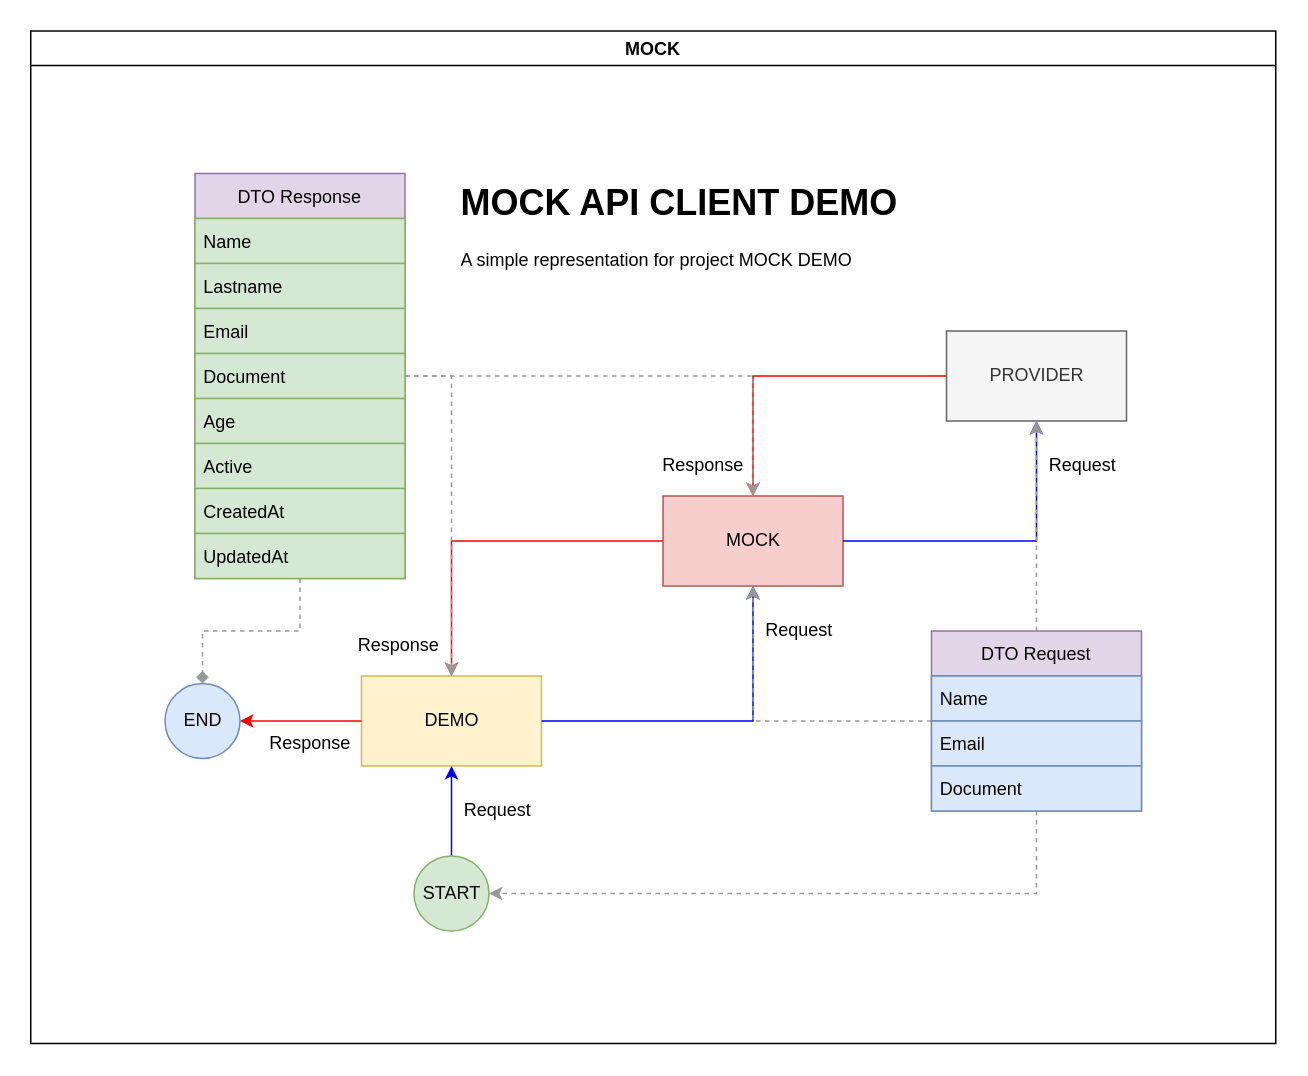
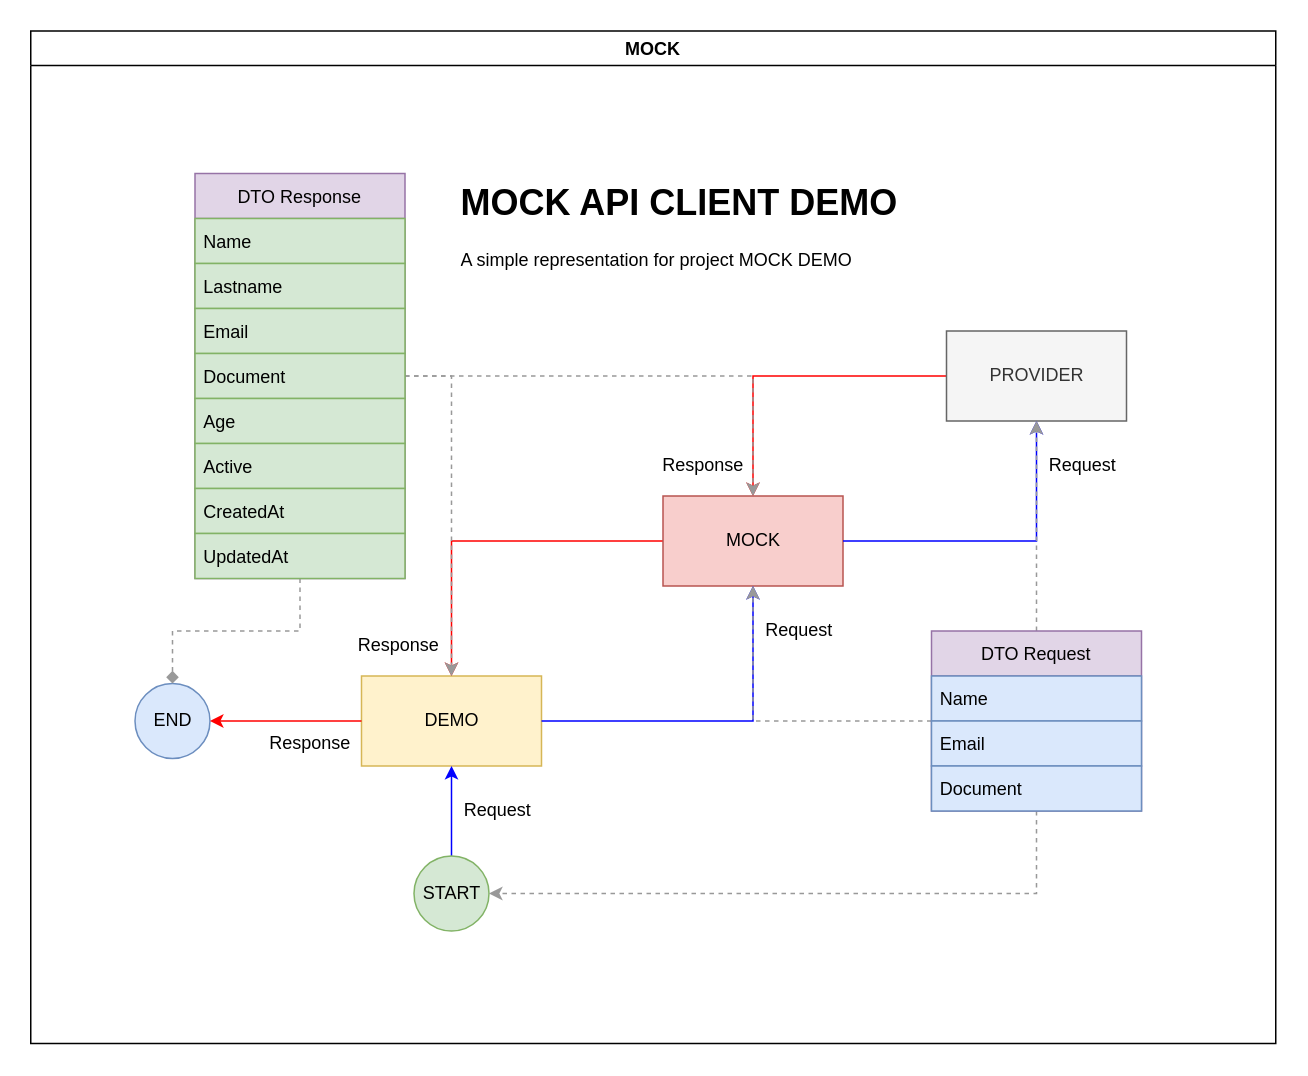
  <mxCell id="0" />
  <mxCell id="1" parent="0" />
  <mxCell id="2" value="MOCK" style="swimlane;" vertex="1" parent="1"><mxGeometry x="20" y="20" width="830" height="675" as="geometry" /></mxCell>
  <mxCell id="3" value="DEMO" style="rounded=0;whiteSpace=wrap;html=1;fillColor=#fff2cc;strokeColor=#d6b656;" vertex="1" parent="2"><mxGeometry x="220.5" y="430" width="120" height="60" as="geometry" /></mxCell>
  <mxCell id="4" style="edgeStyle=orthogonalEdgeStyle;rounded=0;orthogonalLoop=1;jettySize=auto;html=1;strokeColor=#FF0000;" edge="1" parent="2" source="5" target="3"><mxGeometry relative="1" as="geometry" /></mxCell>
  <mxCell id="5" value="MOCK" style="rounded=0;whiteSpace=wrap;html=1;fillColor=#f8cecc;strokeColor=#b85450;" vertex="1" parent="2"><mxGeometry x="421.5" y="310" width="120" height="60" as="geometry" /></mxCell>
  <mxCell id="6" value="" style="edgeStyle=orthogonalEdgeStyle;rounded=0;orthogonalLoop=1;jettySize=auto;html=1;strokeColor=#0000FF;" edge="1" parent="2" source="3" target="5"><mxGeometry relative="1" as="geometry" /></mxCell>
  <mxCell id="7" style="edgeStyle=orthogonalEdgeStyle;rounded=0;orthogonalLoop=1;jettySize=auto;html=1;strokeColor=#FF0000;" edge="1" parent="2" source="8" target="5"><mxGeometry relative="1" as="geometry"><mxPoint x="550.5" y="240" as="targetPoint" /></mxGeometry></mxCell>
  <mxCell id="8" value="PROVIDER" style="rounded=0;whiteSpace=wrap;html=1;fillColor=#f5f5f5;fontColor=#333333;strokeColor=#666666;" vertex="1" parent="2"><mxGeometry x="610.5" y="200" width="120" height="60" as="geometry" /></mxCell>
  <mxCell id="9" value="" style="edgeStyle=orthogonalEdgeStyle;rounded=0;orthogonalLoop=1;jettySize=auto;html=1;strokeColor=#0000FF;" edge="1" parent="2" source="5" target="8"><mxGeometry relative="1" as="geometry" /></mxCell>
  <mxCell id="10" style="edgeStyle=orthogonalEdgeStyle;rounded=0;orthogonalLoop=1;jettySize=auto;html=1;strokeColor=#0000FF;" edge="1" parent="2" source="11" target="3"><mxGeometry relative="1" as="geometry" /></mxCell>
  <mxCell id="11" value="START" style="ellipse;whiteSpace=wrap;html=1;aspect=fixed;fillColor=#d5e8d4;strokeColor=#82b366;" vertex="1" parent="2"><mxGeometry x="255.5" y="550" width="50" height="50" as="geometry" /></mxCell>
- <mxCell id="12" value="END" style="ellipse;whiteSpace=wrap;html=1;aspect=fixed;fillColor=#dae8fc;strokeColor=#6c8ebf;" vertex="1" parent="2"><mxGeometry x="89.5" y="435" width="50" height="50" as="geometry" /></mxCell>
+ <mxCell id="12" value="END" style="ellipse;whiteSpace=wrap;html=1;aspect=fixed;fillColor=#dae8fc;strokeColor=#6c8ebf;" vertex="1" parent="2"><mxGeometry x="69.5" y="435" width="50" height="50" as="geometry" /></mxCell>
  <mxCell id="13" style="edgeStyle=orthogonalEdgeStyle;rounded=0;orthogonalLoop=1;jettySize=auto;html=1;strokeColor=#FF0000;" edge="1" parent="2" source="3" target="12"><mxGeometry relative="1" as="geometry" /></mxCell>
  <mxCell id="14" value="Request" style="text;html=1;align=center;verticalAlign=middle;resizable=0;points=[];autosize=1;strokeColor=none;fillColor=none;" vertex="1" parent="2"><mxGeometry x="280.5" y="510" width="60" height="20" as="geometry" /></mxCell>
  <mxCell id="15" value="Request" style="text;html=1;align=center;verticalAlign=middle;resizable=0;points=[];autosize=1;strokeColor=none;fillColor=none;" vertex="1" parent="2"><mxGeometry x="481.5" y="390" width="60" height="20" as="geometry" /></mxCell>
  <mxCell id="16" value="Request" style="text;html=1;align=center;verticalAlign=middle;resizable=0;points=[];autosize=1;strokeColor=none;fillColor=none;" vertex="1" parent="2"><mxGeometry x="670.5" y="280" width="60" height="20" as="geometry" /></mxCell>
  <mxCell id="17" value="Response" style="text;html=1;align=center;verticalAlign=middle;resizable=0;points=[];autosize=1;strokeColor=none;fillColor=none;" vertex="1" parent="2"><mxGeometry x="412.5" y="280" width="70" height="20" as="geometry" /></mxCell>
  <mxCell id="18" value="Response" style="text;html=1;align=center;verticalAlign=middle;resizable=0;points=[];autosize=1;strokeColor=none;fillColor=none;" vertex="1" parent="2"><mxGeometry x="209.5" y="400" width="70" height="20" as="geometry" /></mxCell>
  <mxCell id="19" value="Response" style="text;html=1;align=center;verticalAlign=middle;resizable=0;points=[];autosize=1;strokeColor=none;fillColor=none;" vertex="1" parent="2"><mxGeometry x="150.5" y="465" width="70" height="20" as="geometry" /></mxCell>
  <mxCell id="20" style="edgeStyle=orthogonalEdgeStyle;rounded=0;orthogonalLoop=1;jettySize=auto;html=1;entryX=0.5;entryY=0;entryDx=0;entryDy=0;dashed=1;strokeColor=#999999;" edge="1" parent="2" source="23" target="5"><mxGeometry relative="1" as="geometry" /></mxCell>
  <mxCell id="21" style="edgeStyle=orthogonalEdgeStyle;rounded=0;orthogonalLoop=1;jettySize=auto;html=1;entryX=0.5;entryY=0;entryDx=0;entryDy=0;exitX=1;exitY=0.5;exitDx=0;exitDy=0;dashed=1;strokeColor=#999999;" edge="1" parent="2" source="23" target="3"><mxGeometry relative="1" as="geometry" /></mxCell>
  <mxCell id="22" style="edgeStyle=orthogonalEdgeStyle;rounded=0;orthogonalLoop=1;jettySize=auto;html=1;entryX=0.5;entryY=0;entryDx=0;entryDy=0;dashed=1;strokeColor=#999999;endArrow=diamond;" edge="1" parent="2" source="23" target="12"><mxGeometry relative="1" as="geometry" /></mxCell>
  <mxCell id="23" value="DTO Response" style="swimlane;fontStyle=0;childLayout=stackLayout;horizontal=1;startSize=30;horizontalStack=0;resizeParent=1;resizeParentMax=0;resizeLast=0;collapsible=1;marginBottom=0;fillColor=#e1d5e7;strokeColor=#9673a6;" vertex="1" parent="2"><mxGeometry x="109.5" y="95" width="140" height="270" as="geometry" /></mxCell>
  <mxCell id="24" value="Name" style="text;strokeColor=#82b366;fillColor=#d5e8d4;align=left;verticalAlign=middle;spacingLeft=4;spacingRight=4;overflow=hidden;points=[[0,0.5],[1,0.5]];portConstraint=eastwest;rotatable=0;" vertex="1" parent="23"><mxGeometry y="30" width="140" height="30" as="geometry" /></mxCell>
  <mxCell id="25" value="Lastname" style="text;strokeColor=#82b366;fillColor=#d5e8d4;align=left;verticalAlign=middle;spacingLeft=4;spacingRight=4;overflow=hidden;points=[[0,0.5],[1,0.5]];portConstraint=eastwest;rotatable=0;" vertex="1" parent="23"><mxGeometry y="60" width="140" height="30" as="geometry" /></mxCell>
  <mxCell id="26" value="Email" style="text;strokeColor=#82b366;fillColor=#d5e8d4;align=left;verticalAlign=middle;spacingLeft=4;spacingRight=4;overflow=hidden;points=[[0,0.5],[1,0.5]];portConstraint=eastwest;rotatable=0;" vertex="1" parent="23"><mxGeometry y="90" width="140" height="30" as="geometry" /></mxCell>
  <mxCell id="27" value="Document" style="text;strokeColor=#82b366;fillColor=#d5e8d4;align=left;verticalAlign=middle;spacingLeft=4;spacingRight=4;overflow=hidden;points=[[0,0.5],[1,0.5]];portConstraint=eastwest;rotatable=0;" vertex="1" parent="23"><mxGeometry y="120" width="140" height="30" as="geometry" /></mxCell>
  <mxCell id="28" value="Age" style="text;strokeColor=#82b366;fillColor=#d5e8d4;align=left;verticalAlign=middle;spacingLeft=4;spacingRight=4;overflow=hidden;points=[[0,0.5],[1,0.5]];portConstraint=eastwest;rotatable=0;" vertex="1" parent="23"><mxGeometry y="150" width="140" height="30" as="geometry" /></mxCell>
  <mxCell id="29" value="Active" style="text;strokeColor=#82b366;fillColor=#d5e8d4;align=left;verticalAlign=middle;spacingLeft=4;spacingRight=4;overflow=hidden;points=[[0,0.5],[1,0.5]];portConstraint=eastwest;rotatable=0;" vertex="1" parent="23"><mxGeometry y="180" width="140" height="30" as="geometry" /></mxCell>
  <mxCell id="30" value="CreatedAt" style="text;strokeColor=#82b366;fillColor=#d5e8d4;align=left;verticalAlign=middle;spacingLeft=4;spacingRight=4;overflow=hidden;points=[[0,0.5],[1,0.5]];portConstraint=eastwest;rotatable=0;" vertex="1" parent="23"><mxGeometry y="210" width="140" height="30" as="geometry" /></mxCell>
  <mxCell id="31" value="UpdatedAt" style="text;strokeColor=#82b366;fillColor=#d5e8d4;align=left;verticalAlign=middle;spacingLeft=4;spacingRight=4;overflow=hidden;points=[[0,0.5],[1,0.5]];portConstraint=eastwest;rotatable=0;" vertex="1" parent="23"><mxGeometry y="240" width="140" height="30" as="geometry" /></mxCell>
  <mxCell id="32" style="edgeStyle=orthogonalEdgeStyle;rounded=0;orthogonalLoop=1;jettySize=auto;html=1;dashed=1;strokeColor=#999999;" edge="1" parent="2" source="35" target="5"><mxGeometry relative="1" as="geometry" /></mxCell>
  <mxCell id="33" style="edgeStyle=orthogonalEdgeStyle;rounded=0;orthogonalLoop=1;jettySize=auto;html=1;entryX=0.5;entryY=1;entryDx=0;entryDy=0;dashed=1;strokeColor=#999999;" edge="1" parent="2" source="35" target="8"><mxGeometry relative="1" as="geometry" /></mxCell>
  <mxCell id="34" style="edgeStyle=orthogonalEdgeStyle;rounded=0;orthogonalLoop=1;jettySize=auto;html=1;entryX=1;entryY=0.5;entryDx=0;entryDy=0;exitX=0.5;exitY=1;exitDx=0;exitDy=0;dashed=1;strokeColor=#999999;" edge="1" parent="2" source="35" target="11"><mxGeometry relative="1" as="geometry" /></mxCell>
  <mxCell id="35" value="DTO Request" style="swimlane;fontStyle=0;childLayout=stackLayout;horizontal=1;startSize=30;horizontalStack=0;resizeParent=1;resizeParentMax=0;resizeLast=0;collapsible=1;marginBottom=0;fillColor=#e1d5e7;strokeColor=#9673a6;" vertex="1" parent="2"><mxGeometry x="600.5" y="400" width="140" height="120" as="geometry" /></mxCell>
  <mxCell id="36" value="Name" style="text;strokeColor=#6c8ebf;fillColor=#dae8fc;align=left;verticalAlign=middle;spacingLeft=4;spacingRight=4;overflow=hidden;points=[[0,0.5],[1,0.5]];portConstraint=eastwest;rotatable=0;" vertex="1" parent="35"><mxGeometry y="30" width="140" height="30" as="geometry" /></mxCell>
  <mxCell id="37" value="Email" style="text;strokeColor=#6c8ebf;fillColor=#dae8fc;align=left;verticalAlign=middle;spacingLeft=4;spacingRight=4;overflow=hidden;points=[[0,0.5],[1,0.5]];portConstraint=eastwest;rotatable=0;" vertex="1" parent="35"><mxGeometry y="60" width="140" height="30" as="geometry" /></mxCell>
  <mxCell id="38" value="Document" style="text;strokeColor=#6c8ebf;fillColor=#dae8fc;align=left;verticalAlign=middle;spacingLeft=4;spacingRight=4;overflow=hidden;points=[[0,0.5],[1,0.5]];portConstraint=eastwest;rotatable=0;" vertex="1" parent="35"><mxGeometry y="90" width="140" height="30" as="geometry" /></mxCell>
  <mxCell id="39" value="&lt;h1&gt;MOCK API CLIENT DEMO&lt;br&gt;&lt;/h1&gt;&lt;p&gt;A simple representation for project MOCK DEMO&lt;br&gt;&lt;/p&gt;" style="text;html=1;strokeColor=none;fillColor=none;spacing=5;spacingTop=-20;whiteSpace=wrap;overflow=hidden;rounded=0;" vertex="1" parent="2"><mxGeometry x="282" y="95" width="331" height="80" as="geometry" /></mxCell>
